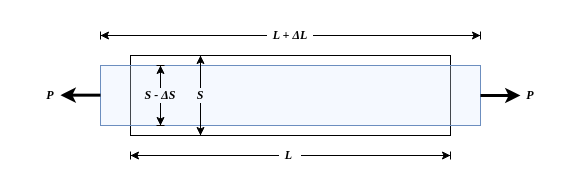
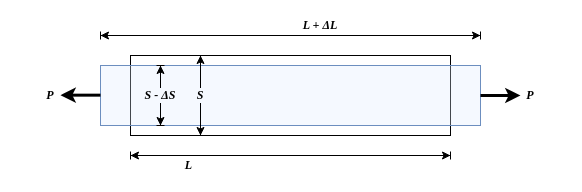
  <mxCell id="0" />
  <mxCell id="1" parent="0" />
  <mxCell id="2" value="" style="rounded=0;whiteSpace=wrap;html=1;fillColor=none;" parent="1" vertex="1"><mxGeometry x="130" y="55" width="320" height="80" as="geometry" /></mxCell>
  <mxCell id="3" value="" style="rounded=0;whiteSpace=wrap;html=1;fillColor=#DDEBFF;strokeColor=#6c8ebf;gradientColor=none;fillOpacity=30;fontColor=#DDEBFF;" parent="1" vertex="1"><mxGeometry x="100" y="65" width="380" height="60" as="geometry" /></mxCell>
  <mxCell id="4" value="" style="endArrow=classic;html=1;rounded=0;strokeWidth=3;exitX=1;exitY=0.5;exitDx=0;exitDy=0;" parent="1" source="3" edge="1"><mxGeometry width="50" height="50" relative="1" as="geometry"><mxPoint x="580" y="110.17" as="sourcePoint" /><mxPoint x="520" y="95" as="targetPoint" /></mxGeometry></mxCell>
  <mxCell id="5" value="" style="endArrow=classic;startArrow=classic;html=1;rounded=0;startFill=1;" parent="1" edge="1"><mxGeometry width="50" height="50" relative="1" as="geometry"><mxPoint x="450" y="155" as="sourcePoint" /><mxPoint x="130" y="155" as="targetPoint" /></mxGeometry></mxCell>
  <mxCell id="6" value="" style="endArrow=baseDash;startArrow=baseDash;html=1;rounded=0;startFill=0;endFill=0;" parent="1" edge="1"><mxGeometry width="50" height="50" relative="1" as="geometry"><mxPoint x="450" y="155" as="sourcePoint" /><mxPoint x="130" y="155" as="targetPoint" /></mxGeometry></mxCell>
  <mxCell id="7" value="" style="endArrow=classic;startArrow=classic;html=1;rounded=0;startFill=1;" parent="1" edge="1"><mxGeometry width="50" height="50" relative="1" as="geometry"><mxPoint x="480" y="35" as="sourcePoint" /><mxPoint x="100" y="35" as="targetPoint" /></mxGeometry></mxCell>
  <mxCell id="8" value="" style="endArrow=baseDash;startArrow=baseDash;html=1;rounded=0;startFill=0;endFill=0;" parent="1" edge="1"><mxGeometry width="50" height="50" relative="1" as="geometry"><mxPoint x="480" y="35" as="sourcePoint" /><mxPoint x="100" y="35" as="targetPoint" /></mxGeometry></mxCell>
- <mxCell id="9" value="&lt;span&gt;&amp;nbsp; L +&amp;nbsp;ΔL&amp;nbsp;&amp;nbsp;&lt;/span&gt;" style="text;html=1;strokeColor=none;fillColor=none;align=center;verticalAlign=middle;whiteSpace=wrap;rounded=0;fontFamily=Times New Roman;fontStyle=3;labelBackgroundColor=default;labelBorderColor=none;" parent="1" vertex="1"><mxGeometry x="260" y="20" width="60" height="30" as="geometry" /></mxCell>
- <mxCell id="10" value="&lt;span&gt;&amp;nbsp; L&amp;nbsp; &amp;nbsp;&lt;/span&gt;" style="text;html=1;strokeColor=none;fillColor=none;align=center;verticalAlign=middle;whiteSpace=wrap;rounded=0;fontFamily=Times New Roman;fontStyle=3;labelBackgroundColor=default;labelBorderColor=none;" parent="1" vertex="1"><mxGeometry x="260" y="140" width="60" height="30" as="geometry" /></mxCell>
+ <mxCell id="9" value="&lt;span&gt;&amp;nbsp; L +&amp;nbsp;ΔL&amp;nbsp;&amp;nbsp;&lt;/span&gt;" style="text;html=1;strokeColor=none;fillColor=none;align=center;verticalAlign=middle;whiteSpace=wrap;rounded=0;fontFamily=Times New Roman;fontStyle=3;labelBackgroundColor=default;labelBorderColor=none;" parent="1" vertex="1"><mxGeometry x="290" y="10" width="60" height="30" as="geometry" /></mxCell>
+ <mxCell id="10" value="&lt;span&gt;&amp;nbsp; L&amp;nbsp; &amp;nbsp;&lt;/span&gt;" style="text;html=1;strokeColor=none;fillColor=none;align=center;verticalAlign=middle;whiteSpace=wrap;rounded=0;fontFamily=Times New Roman;fontStyle=3;labelBackgroundColor=default;labelBorderColor=none;" parent="1" vertex="1"><mxGeometry x="160" y="150" width="60" height="30" as="geometry" /></mxCell>
  <mxCell id="11" value="" style="endArrow=classic;startArrow=classic;html=1;rounded=0;startFill=1;" parent="1" edge="1"><mxGeometry width="50" height="50" relative="1" as="geometry"><mxPoint x="200" y="135" as="sourcePoint" /><mxPoint x="200" y="55" as="targetPoint" /></mxGeometry></mxCell>
  <mxCell id="12" value="" style="endArrow=baseDash;startArrow=baseDash;html=1;rounded=0;startFill=0;endFill=0;" parent="1" edge="1"><mxGeometry width="50" height="50" relative="1" as="geometry"><mxPoint x="200" y="135" as="sourcePoint" /><mxPoint x="200" y="55" as="targetPoint" /></mxGeometry></mxCell>
  <mxCell id="13" value="&lt;span&gt;&amp;nbsp; S&amp;nbsp;&amp;nbsp;&lt;/span&gt;" style="text;html=1;strokeColor=none;fillColor=none;align=center;verticalAlign=middle;whiteSpace=wrap;rounded=0;fontFamily=Times New Roman;fontStyle=3;labelBackgroundColor=#f5f9ff;labelBorderColor=none;" parent="1" vertex="1"><mxGeometry x="170" y="80" width="60" height="30" as="geometry" /></mxCell>
  <mxCell id="14" value="" style="endArrow=classic;startArrow=classic;html=1;rounded=0;startFill=1;" parent="1" edge="1"><mxGeometry width="50" height="50" relative="1" as="geometry"><mxPoint x="160" y="125" as="sourcePoint" /><mxPoint x="160" y="65" as="targetPoint" /></mxGeometry></mxCell>
  <mxCell id="15" value="" style="endArrow=baseDash;startArrow=baseDash;html=1;rounded=0;startFill=0;endFill=0;" parent="1" edge="1"><mxGeometry width="50" height="50" relative="1" as="geometry"><mxPoint x="160" y="125" as="sourcePoint" /><mxPoint x="160" y="65" as="targetPoint" /></mxGeometry></mxCell>
  <mxCell id="16" value="&lt;span&gt;&amp;nbsp; S - ΔS&amp;nbsp;&amp;nbsp;&lt;/span&gt;" style="text;html=1;strokeColor=none;fillColor=none;align=center;verticalAlign=middle;whiteSpace=wrap;rounded=0;fontFamily=Times New Roman;fontStyle=3;labelBackgroundColor=#f5f9ff;labelBorderColor=none;" parent="1" vertex="1"><mxGeometry x="130" y="80" width="60" height="30" as="geometry" /></mxCell>
  <mxCell id="17" value="" style="endArrow=classic;html=1;rounded=0;strokeWidth=3;exitX=1;exitY=0.5;exitDx=0;exitDy=0;" parent="1" edge="1"><mxGeometry width="50" height="50" relative="1" as="geometry"><mxPoint x="100" y="94.66" as="sourcePoint" /><mxPoint x="60" y="94.66" as="targetPoint" /></mxGeometry></mxCell>
  <mxCell id="18" value="&lt;span&gt;P&lt;/span&gt;" style="text;html=1;strokeColor=none;fillColor=none;align=center;verticalAlign=middle;whiteSpace=wrap;rounded=0;fontFamily=Times New Roman;fontStyle=3;labelBackgroundColor=none;labelBorderColor=none;" parent="1" vertex="1"><mxGeometry x="500" y="80" width="60" height="30" as="geometry" /></mxCell>
  <mxCell id="19" value="&lt;span&gt;P&lt;/span&gt;" style="text;html=1;strokeColor=none;fillColor=none;align=center;verticalAlign=middle;whiteSpace=wrap;rounded=0;fontFamily=Times New Roman;fontStyle=3;labelBackgroundColor=none;labelBorderColor=none;" parent="1" vertex="1"><mxGeometry x="20" y="80" width="60" height="30" as="geometry" /></mxCell>
